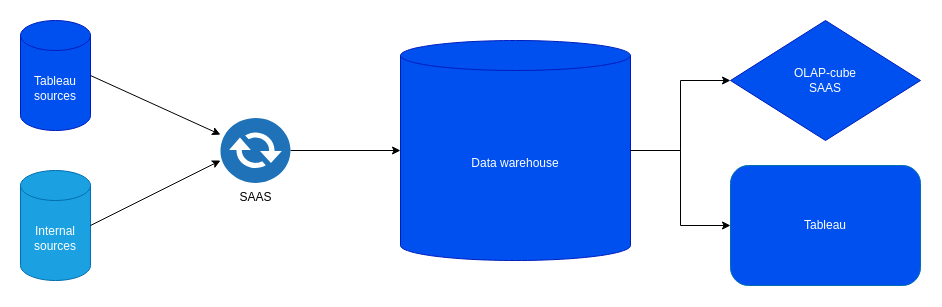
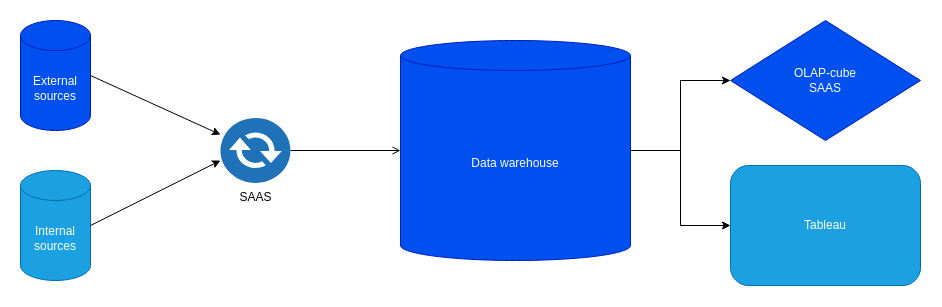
  <mxCell id="0" />
  <mxCell id="1" parent="0" />
- <mxCell id="2" value="&lt;font style=&quot;vertical-align: inherit&quot;&gt;&lt;font style=&quot;vertical-align: inherit&quot;&gt;Tableau sources&lt;/font&gt;&lt;/font&gt;" style="shape=cylinder3;whiteSpace=wrap;html=1;boundedLbl=1;backgroundOutline=1;size=15;fillColor=#0050ef;strokeColor=#001DBC;fontColor=#ffffff;" vertex="1" parent="1"><mxGeometry x="20" y="20" width="70" height="110" as="geometry" /></mxCell>
+ <mxCell id="2" value="&lt;font style=&quot;vertical-align: inherit&quot;&gt;&lt;font style=&quot;vertical-align: inherit&quot;&gt;External sources&lt;/font&gt;&lt;/font&gt;" style="shape=cylinder3;whiteSpace=wrap;html=1;boundedLbl=1;backgroundOutline=1;size=15;fillColor=#0050ef;strokeColor=#001DBC;fontColor=#ffffff;" vertex="1" parent="1"><mxGeometry x="20" y="20" width="70" height="110" as="geometry" /></mxCell>
  <mxCell id="3" value="&lt;font style=&quot;vertical-align: inherit&quot;&gt;&lt;font style=&quot;vertical-align: inherit&quot;&gt;&lt;font style=&quot;vertical-align: inherit&quot;&gt;&lt;font style=&quot;vertical-align: inherit&quot;&gt;Internal sources&lt;/font&gt;&lt;/font&gt;&lt;/font&gt;&lt;/font&gt;" style="shape=cylinder3;whiteSpace=wrap;html=1;boundedLbl=1;backgroundOutline=1;size=15;fillColor=#1ba1e2;strokeColor=#006EAF;fontColor=#ffffff;" vertex="1" parent="1"><mxGeometry x="20" y="170" width="70" height="110" as="geometry" /></mxCell>
  <mxCell id="4" value="Data warehouse" style="shape=cylinder3;whiteSpace=wrap;html=1;boundedLbl=1;backgroundOutline=1;size=15;fillColor=#0050ef;strokeColor=#001DBC;fontColor=#ffffff;" vertex="1" parent="1"><mxGeometry x="400" y="40" width="230" height="220" as="geometry" /></mxCell>
- <mxCell id="5" value="" style="edgeStyle=orthogonalEdgeStyle;rounded=0;orthogonalLoop=1;jettySize=auto;html=1;" edge="1" parent="1" source="6" target="4"><mxGeometry relative="1" as="geometry" /></mxCell>
+ <mxCell id="5" value="" style="edgeStyle=orthogonalEdgeStyle;rounded=0;orthogonalLoop=1;jettySize=auto;html=1;endArrow=open;" edge="1" parent="1" source="6" target="4"><mxGeometry relative="1" as="geometry" /></mxCell>
  <mxCell id="6" value="SAAS" style="pointerEvents=1;shadow=0;dashed=0;html=1;strokeColor=none;fillColor=#505050;labelPosition=center;verticalLabelPosition=bottom;verticalAlign=top;outlineConnect=0;align=center;shape=mxgraph.office.communications.exchange_active_sync;fillColor=#2072B8;" vertex="1" parent="1"><mxGeometry x="220" y="117.5" width="70" height="65" as="geometry" /></mxCell>
  <mxCell id="7" value="" style="endArrow=classic;html=1;exitX=1;exitY=0.5;exitDx=0;exitDy=0;exitPerimeter=0;entryX=0;entryY=0.654;entryDx=0;entryDy=0;entryPerimeter=0;" edge="1" parent="1" source="3" target="6"><mxGeometry width="50" height="50" relative="1" as="geometry"><mxPoint x="140" y="224.5" as="sourcePoint" /><mxPoint x="210" y="224.5" as="targetPoint" /></mxGeometry></mxCell>
  <mxCell id="8" value="" style="endArrow=classic;html=1;exitX=1;exitY=0.5;exitDx=0;exitDy=0;exitPerimeter=0;" edge="1" parent="1" source="2" target="6"><mxGeometry width="50" height="50" relative="1" as="geometry"><mxPoint x="100" y="235" as="sourcePoint" /><mxPoint x="230" y="170.01" as="targetPoint" /></mxGeometry></mxCell>
  <mxCell id="9" value="OLAP-cube&lt;br&gt;SAAS" style="rhombus;whiteSpace=wrap;html=1;strokeColor=#001DBC;fillColor=#0050ef;fontColor=#ffffff;" vertex="1" parent="1"><mxGeometry x="730" y="20" width="190" height="120" as="geometry" /></mxCell>
- <mxCell id="10" value="Tableau" style="rounded=1;whiteSpace=wrap;html=1;strokeColor=#006EAF;fillColor=#0050ef;fontColor=#ffffff;" vertex="1" parent="1"><mxGeometry x="730" y="165" width="190" height="120" as="geometry" /></mxCell>
+ <mxCell id="10" value="Tableau" style="rounded=1;whiteSpace=wrap;html=1;strokeColor=#006EAF;fillColor=#1ba1e2;fontColor=#ffffff;" vertex="1" parent="1"><mxGeometry x="730" y="165" width="190" height="120" as="geometry" /></mxCell>
  <mxCell id="11" value="" style="edgeStyle=orthogonalEdgeStyle;rounded=0;orthogonalLoop=1;jettySize=auto;html=1;entryX=0;entryY=0.5;entryDx=0;entryDy=0;exitX=1;exitY=0.5;exitDx=0;exitDy=0;exitPerimeter=0;" edge="1" parent="1" source="4" target="9"><mxGeometry relative="1" as="geometry"><mxPoint x="630" y="70" as="sourcePoint" /><mxPoint x="740" y="70" as="targetPoint" /></mxGeometry></mxCell>
  <mxCell id="12" value="" style="edgeStyle=orthogonalEdgeStyle;rounded=0;orthogonalLoop=1;jettySize=auto;html=1;entryX=0;entryY=0.5;entryDx=0;entryDy=0;exitX=1;exitY=0.5;exitDx=0;exitDy=0;exitPerimeter=0;" edge="1" parent="1" source="4" target="10"><mxGeometry relative="1" as="geometry"><mxPoint x="640" y="160" as="sourcePoint" /><mxPoint x="740" y="60" as="targetPoint" /></mxGeometry></mxCell>
